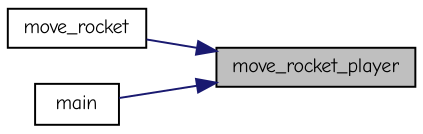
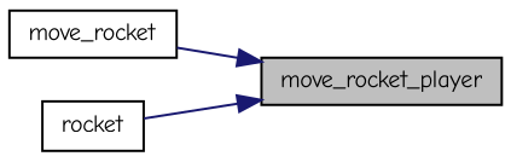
  digraph {
    fontname="Comic Neue"
    rankdir=RL
    node [color=black fillcolor=white fontname="Comic Neue" fontsize=10 shape=record style=filled]
    edge [color=midnightblue dir=back fontname="Comic Neue" fontsize=10 labelfontname=Helvetica labelfontsize=10 style=solid]
    n1 [fillcolor=grey75 fontcolor=black height=0.2 label=move_rocket_player width=0.4]
    n2 [height=0.2 label=move_rocket width=0.4]
-   n3 [height=0.2 label=main width=0.4]
+   n3 [height=0.2 label=rocket width=0.4]
    n1 -> n2
    n1 -> n3
  }
